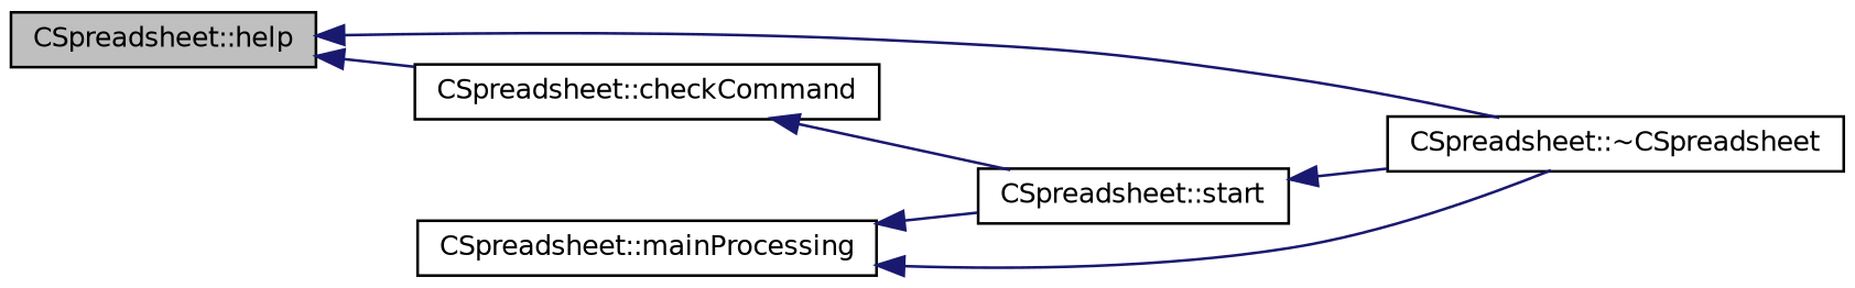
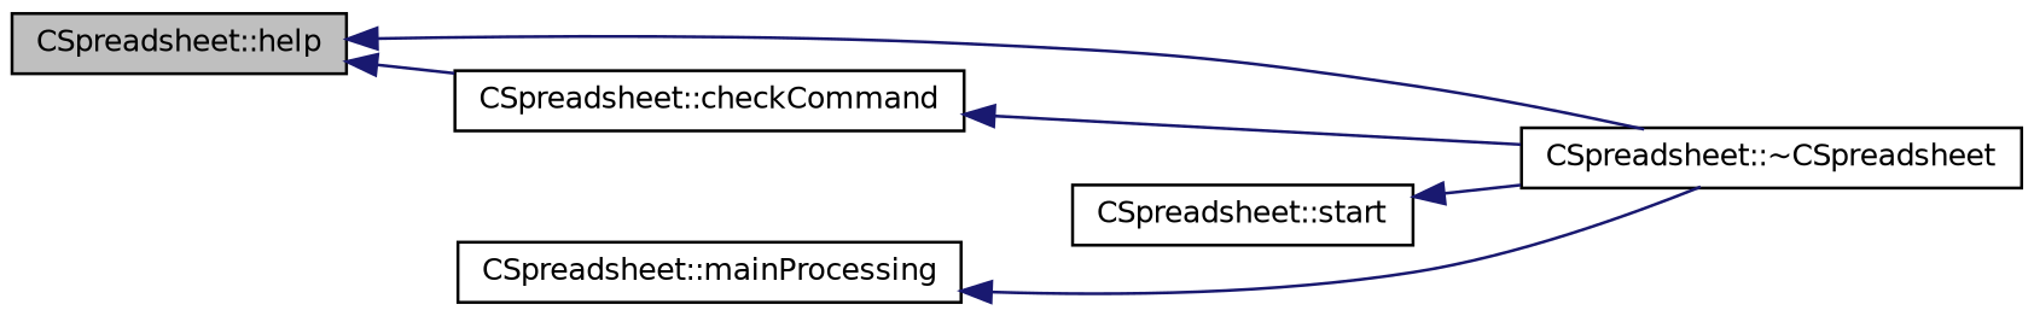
  digraph {
    rankdir=LR
    node [color=black fillcolor=white fontname=Helvetica fontsize=10 shape=record style=filled]
    edge [color=midnightblue dir=back fontname=Helvetica fontsize=10 labelfontname=Helvetica labelfontsize=10 style=solid]
    n1 [fillcolor=grey75 fontcolor=black height=0.2 label="CSpreadsheet::help" width=0.4]
    n2 [height=0.2 label="CSpreadsheet::checkCommand" width=0.4]
    n3 [height=0.2 label="CSpreadsheet::~CSpreadsheet" width=0.4]
    n4 [height=0.2 label="CSpreadsheet::mainProcessing" width=0.4]
    n5 [height=0.2 label="CSpreadsheet::start" width=0.4]
    n1 -> n2
    n1 -> n3
-   n2 -> n5
+   n2 -> n3
    n4 -> n3
-   n4 -> n5
    n5 -> n3
  }
